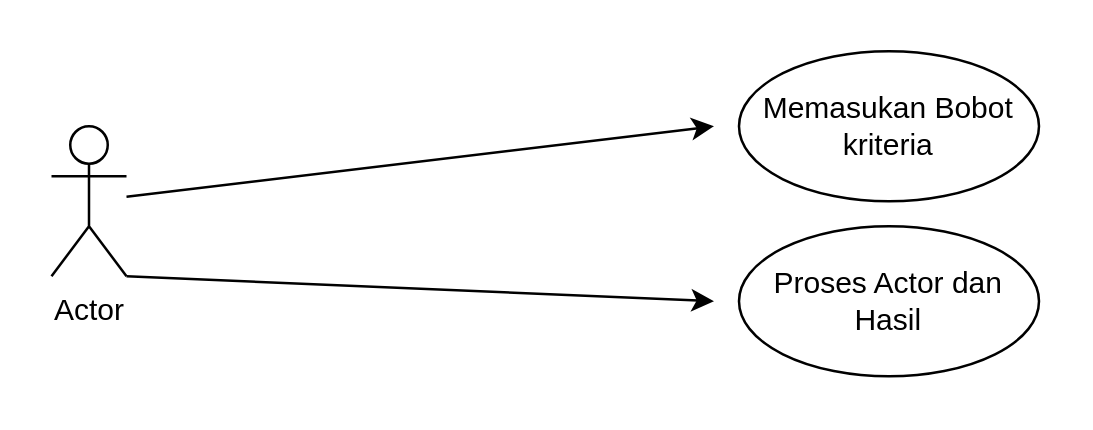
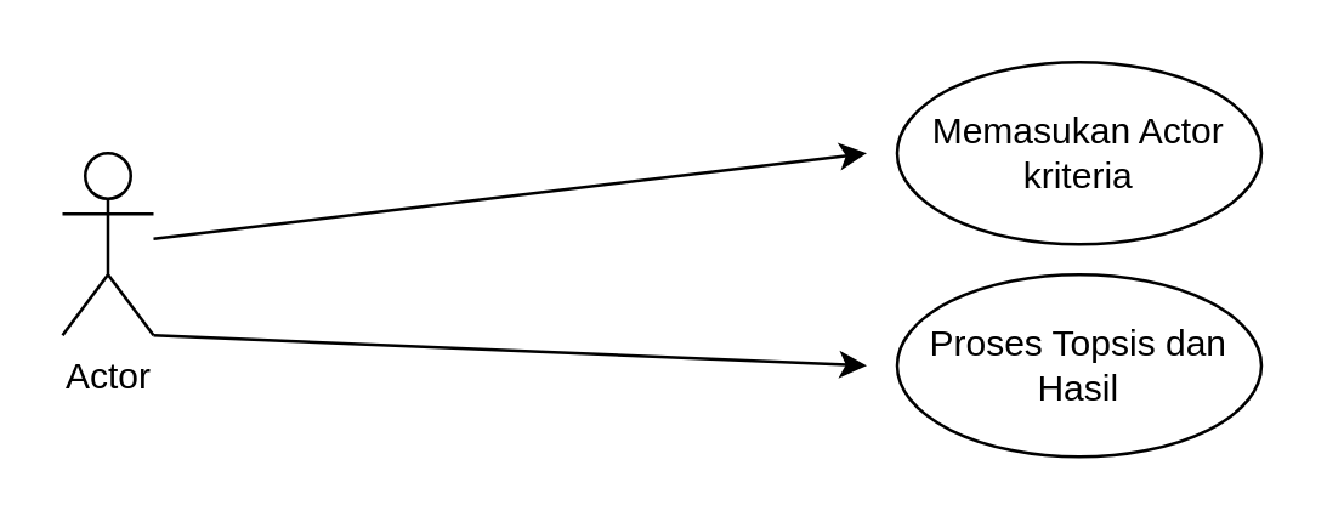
  <mxCell id="0" />
  <mxCell id="1" parent="0" />
  <mxCell id="2" value="Actor" style="shape=umlActor;verticalLabelPosition=bottom;verticalAlign=top;html=1;outlineConnect=0;" vertex="1" parent="1"><mxGeometry x="20" y="50" width="30" height="60" as="geometry" /></mxCell>
- <mxCell id="3" value="Memasukan Bobot kriteria" style="ellipse;whiteSpace=wrap;html=1;" vertex="1" parent="1"><mxGeometry x="295" y="20" width="120" height="60" as="geometry" /></mxCell>
- <mxCell id="4" value="Proses Actor dan Hasil" style="ellipse;whiteSpace=wrap;html=1;" vertex="1" parent="1"><mxGeometry x="295" y="90" width="120" height="60" as="geometry" /></mxCell>
+ <mxCell id="3" value="Memasukan Actor kriteria" style="ellipse;whiteSpace=wrap;html=1;" vertex="1" parent="1"><mxGeometry x="295" y="20" width="120" height="60" as="geometry" /></mxCell>
+ <mxCell id="4" value="Proses Topsis dan Hasil" style="ellipse;whiteSpace=wrap;html=1;" vertex="1" parent="1"><mxGeometry x="295" y="90" width="120" height="60" as="geometry" /></mxCell>
  <mxCell id="5" value="" style="endArrow=classic;html=1;rounded=0;" edge="1" parent="1" source="2"><mxGeometry width="50" height="50" relative="1" as="geometry"><mxPoint x="165" y="170" as="sourcePoint" /><mxPoint x="285" y="50" as="targetPoint" /></mxGeometry></mxCell>
  <mxCell id="6" value="" style="endArrow=classic;html=1;rounded=0;exitX=1;exitY=1;exitDx=0;exitDy=0;exitPerimeter=0;" edge="1" parent="1" source="2"><mxGeometry width="50" height="50" relative="1" as="geometry"><mxPoint x="165" y="170" as="sourcePoint" /><mxPoint x="285" y="120" as="targetPoint" /></mxGeometry></mxCell>
